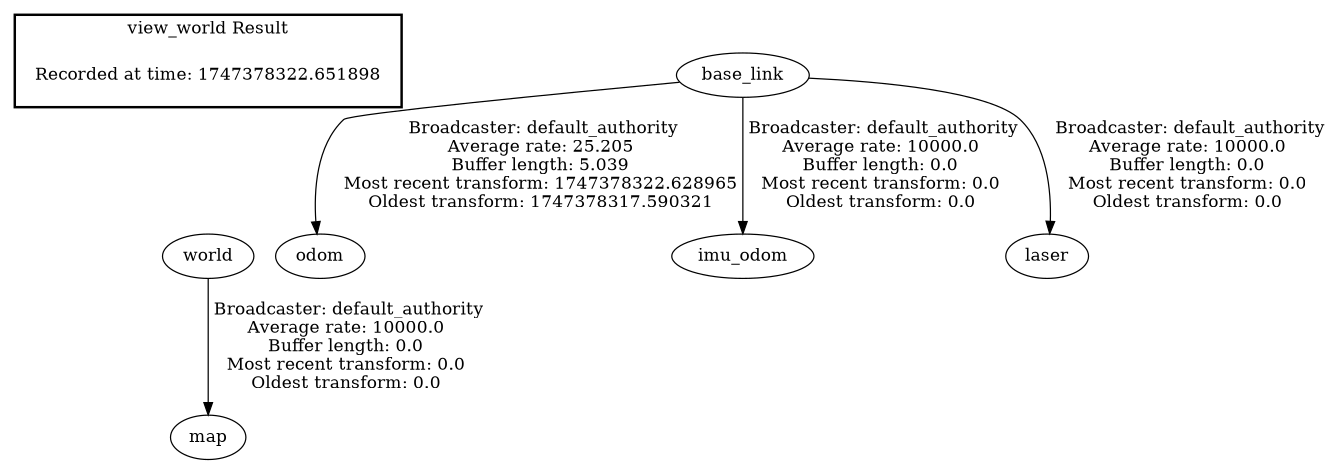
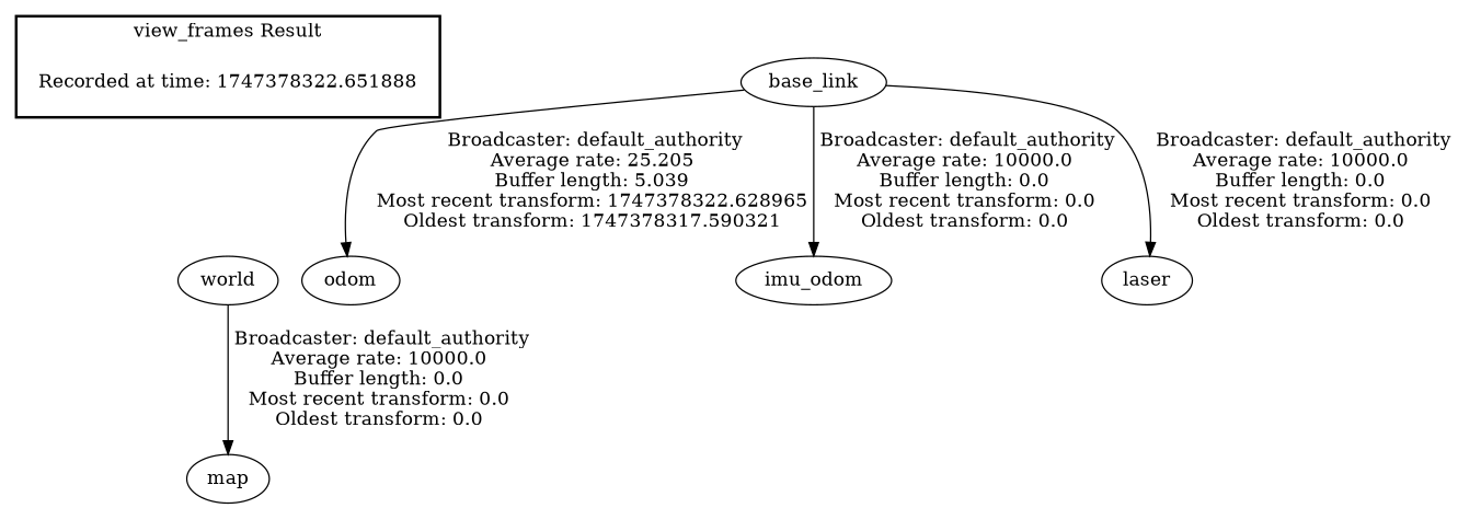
  digraph {
-   "Recorded at time: 1747378322.651898" [shape=plaintext]
+   "Recorded at time: 1747378322.651898" [shape=plaintext label="Recorded at time: 1747378322.651888"]
    world
    base_link
    odom
    n5 [label=imu_odom]
    laser
    map
    subgraph cluster_1 {
      color=black
-     label="view_world Result"
+     label="view_frames Result"
      style=bold
      "Recorded at time: 1747378322.651898"
    }
    "Recorded at time: 1747378322.651898" -> world [style=invis]
    world -> map [label=" Broadcaster: default_authority\nAverage rate: 10000.0\nBuffer length: 0.0\nMost recent transform: 0.0\nOldest transform: 0.0\n"]
    base_link -> odom [label=" Broadcaster: default_authority\nAverage rate: 25.205\nBuffer length: 5.039\nMost recent transform: 1747378322.628965\nOldest transform: 1747378317.590321\n"]
    base_link -> n5 [label=" Broadcaster: default_authority\nAverage rate: 10000.0\nBuffer length: 0.0\nMost recent transform: 0.0\nOldest transform: 0.0\n"]
    base_link -> laser [label=" Broadcaster: default_authority\nAverage rate: 10000.0\nBuffer length: 0.0\nMost recent transform: 0.0\nOldest transform: 0.0\n"]
  }
